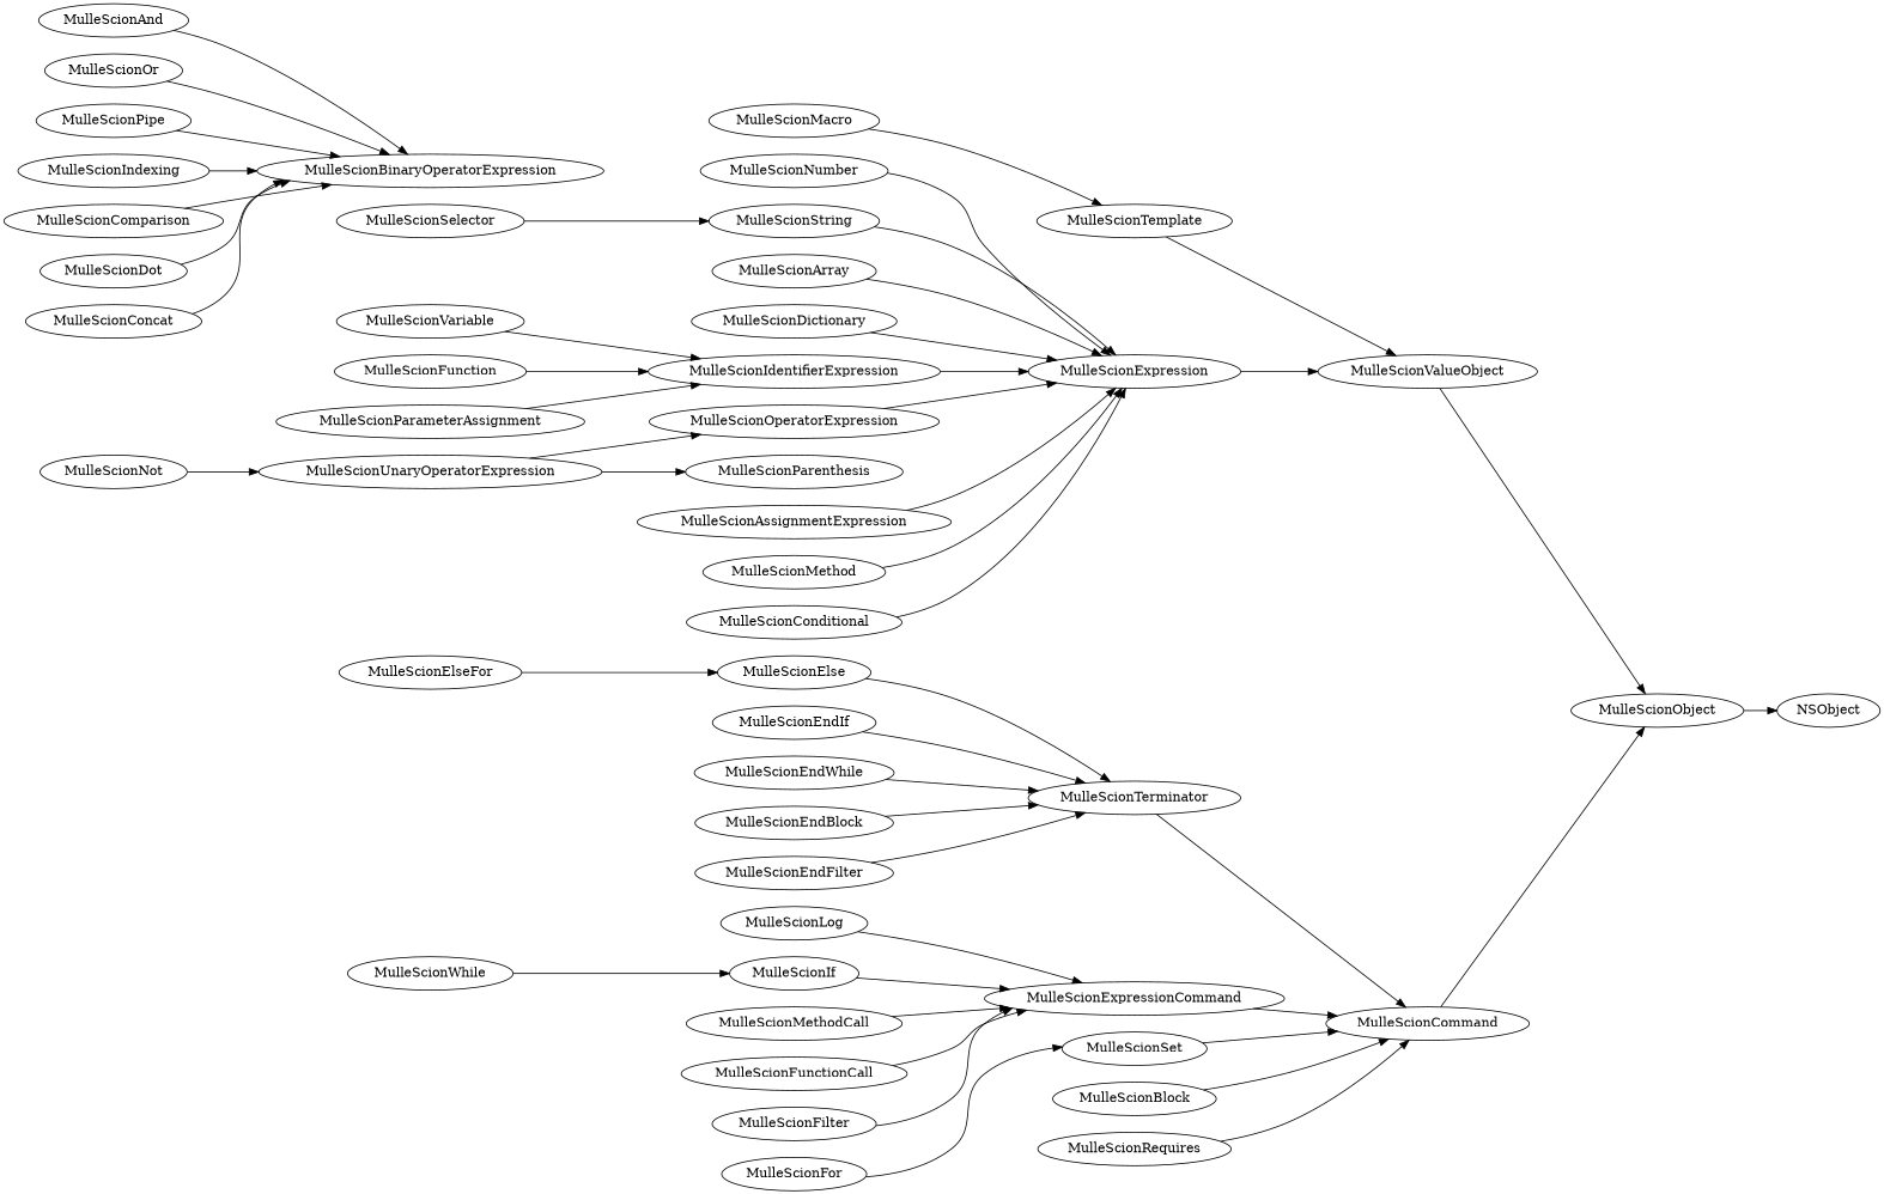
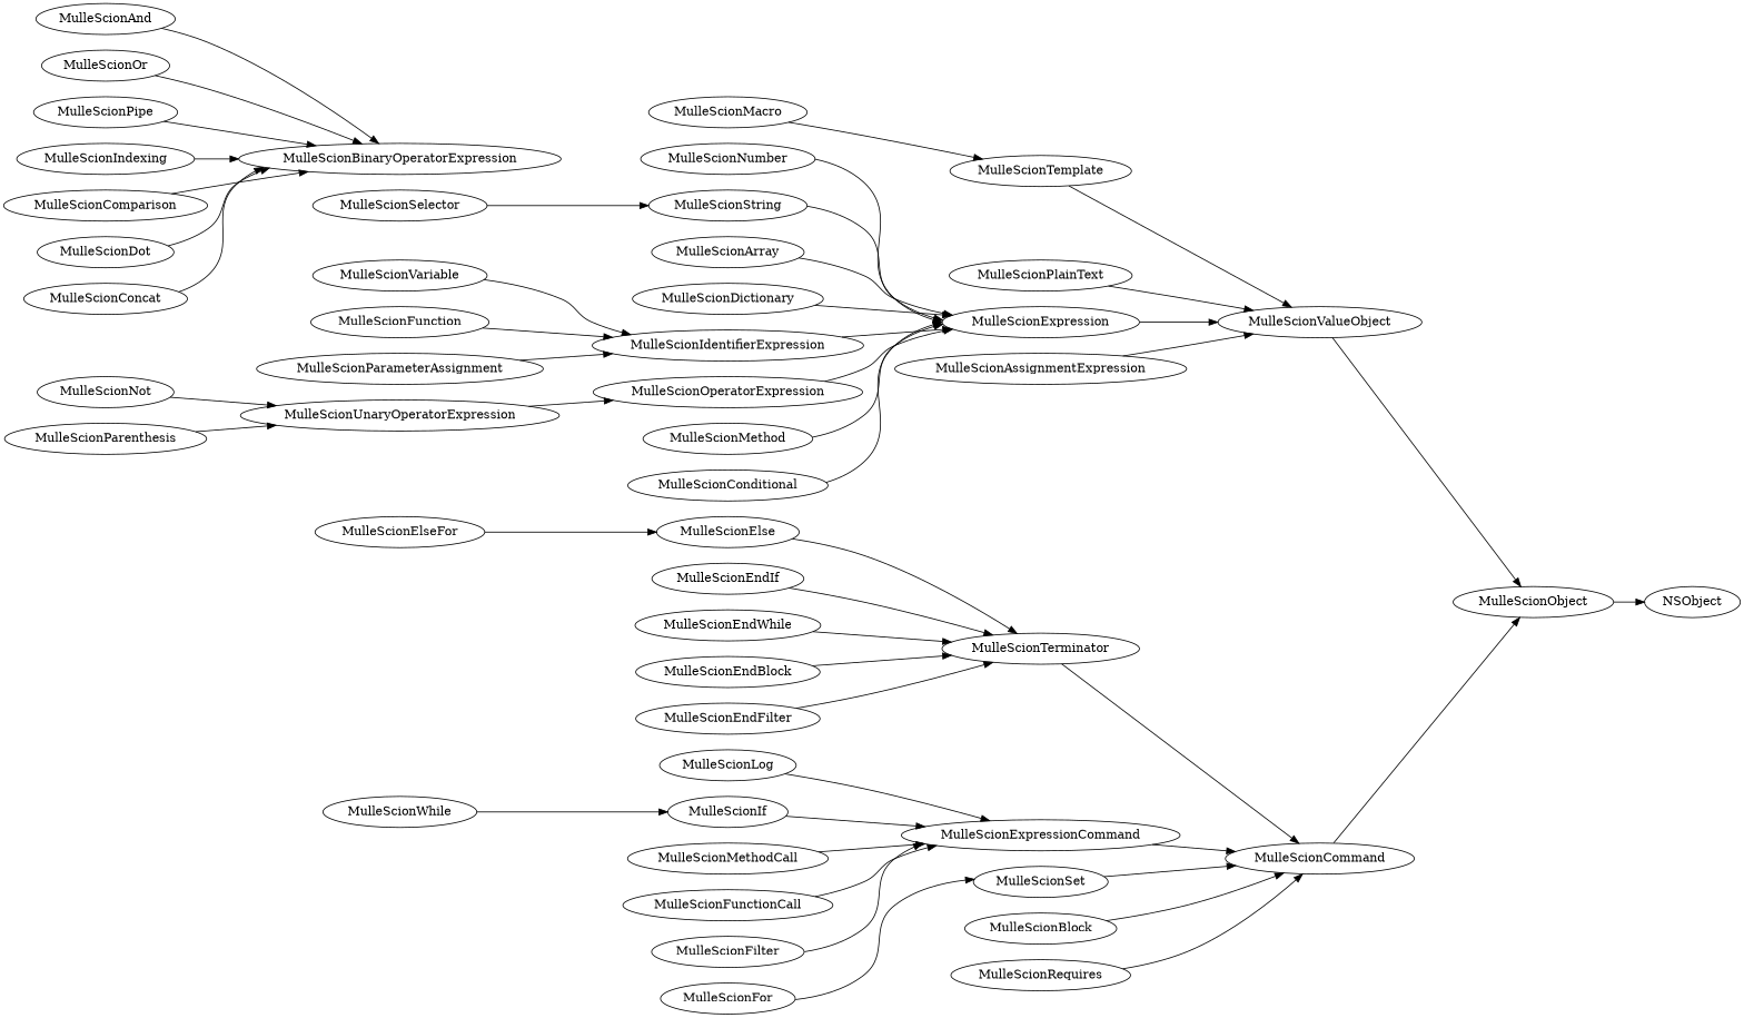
  digraph {
    rankdir=LR
    MulleScionObject
    NSObject
    MulleScionValueObject
    MulleScionTemplate
+   MulleScionPlainText
    MulleScionExpression
    MulleScionNumber
    MulleScionString
    MulleScionSelector
    MulleScionArray
    MulleScionDictionary
    MulleScionIdentifierExpression
    MulleScionVariable
    MulleScionOperatorExpression
    MulleScionUnaryOperatorExpression
    MulleScionNot
    MulleScionParenthesis
    MulleScionAnd
    MulleScionBinaryOperatorExpression
    MulleScionOr
    MulleScionPipe
    MulleScionIndexing
    MulleScionComparison
    MulleScionDot
    MulleScionConcat
    MulleScionFunction
    MulleScionParameterAssignment
    MulleScionAssignmentExpression
    MulleScionMethod
    MulleScionConditional
    MulleScionCommand
    MulleScionTerminator
    MulleScionExpressionCommand
    MulleScionLog
    MulleScionSet
    MulleScionFor
    MulleScionIf
    MulleScionElse
    MulleScionElseFor
    MulleScionEndIf
    MulleScionWhile
    MulleScionEndWhile
    MulleScionBlock
    MulleScionEndBlock
    MulleScionMethodCall
    MulleScionFunctionCall
    MulleScionFilter
    MulleScionEndFilter
    MulleScionMacro
    MulleScionRequires
    MulleScionObject -> NSObject
    MulleScionValueObject -> MulleScionObject
    MulleScionTemplate -> MulleScionValueObject
+   MulleScionPlainText -> MulleScionValueObject
    MulleScionExpression -> MulleScionValueObject
    MulleScionNumber -> MulleScionExpression
    MulleScionString -> MulleScionExpression
    MulleScionSelector -> MulleScionString
    MulleScionArray -> MulleScionExpression
    MulleScionDictionary -> MulleScionExpression
    MulleScionIdentifierExpression -> MulleScionExpression
    MulleScionVariable -> MulleScionIdentifierExpression
    MulleScionOperatorExpression -> MulleScionExpression
    MulleScionUnaryOperatorExpression -> MulleScionOperatorExpression
    MulleScionNot -> MulleScionUnaryOperatorExpression
-   MulleScionUnaryOperatorExpression -> MulleScionParenthesis
+   MulleScionParenthesis -> MulleScionUnaryOperatorExpression
    MulleScionAnd -> MulleScionBinaryOperatorExpression
    MulleScionOr -> MulleScionBinaryOperatorExpression
    MulleScionPipe -> MulleScionBinaryOperatorExpression
    MulleScionIndexing -> MulleScionBinaryOperatorExpression
    MulleScionComparison -> MulleScionBinaryOperatorExpression
    MulleScionDot -> MulleScionBinaryOperatorExpression
    MulleScionConcat -> MulleScionBinaryOperatorExpression
    MulleScionFunction -> MulleScionIdentifierExpression
    MulleScionParameterAssignment -> MulleScionIdentifierExpression
-   MulleScionAssignmentExpression -> MulleScionExpression
+   MulleScionAssignmentExpression -> MulleScionValueObject
    MulleScionMethod -> MulleScionExpression
    MulleScionConditional -> MulleScionExpression
    MulleScionCommand -> MulleScionObject
    MulleScionTerminator -> MulleScionCommand
    MulleScionExpressionCommand -> MulleScionCommand
    MulleScionLog -> MulleScionExpressionCommand
    MulleScionSet -> MulleScionCommand
    MulleScionFor -> MulleScionSet
    MulleScionIf -> MulleScionExpressionCommand
    MulleScionElse -> MulleScionTerminator
    MulleScionElseFor -> MulleScionElse
    MulleScionEndIf -> MulleScionTerminator
    MulleScionWhile -> MulleScionIf
    MulleScionEndWhile -> MulleScionTerminator
    MulleScionBlock -> MulleScionCommand
    MulleScionEndBlock -> MulleScionTerminator
    MulleScionMethodCall -> MulleScionExpressionCommand
    MulleScionFunctionCall -> MulleScionExpressionCommand
    MulleScionFilter -> MulleScionExpressionCommand
    MulleScionEndFilter -> MulleScionTerminator
    MulleScionMacro -> MulleScionTemplate
    MulleScionRequires -> MulleScionCommand
  }
